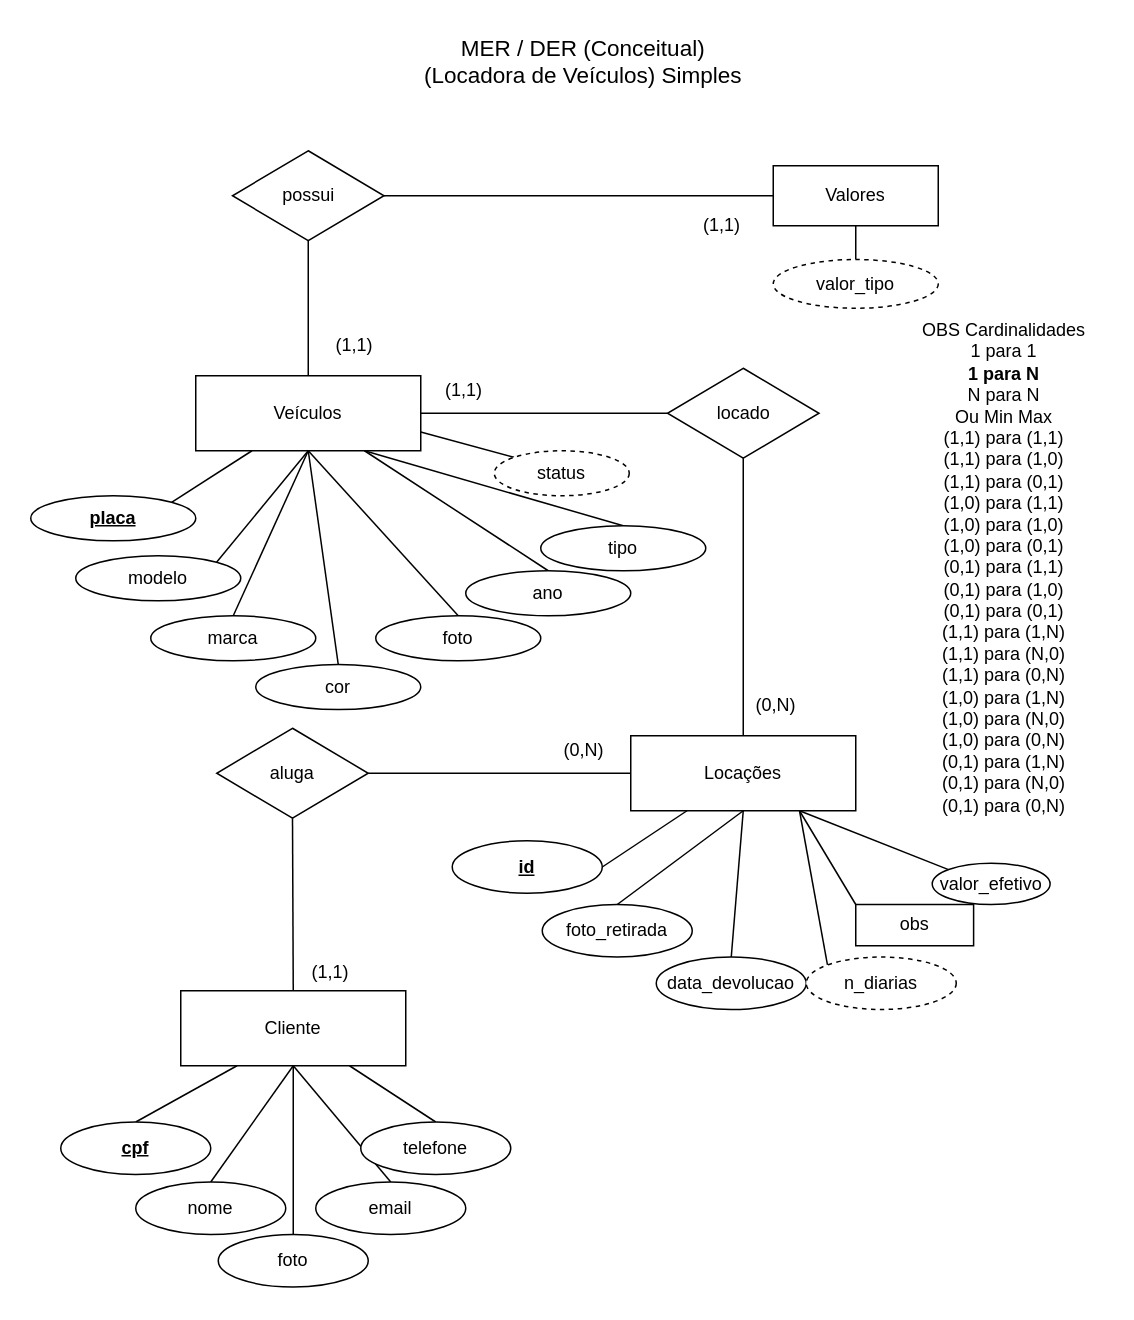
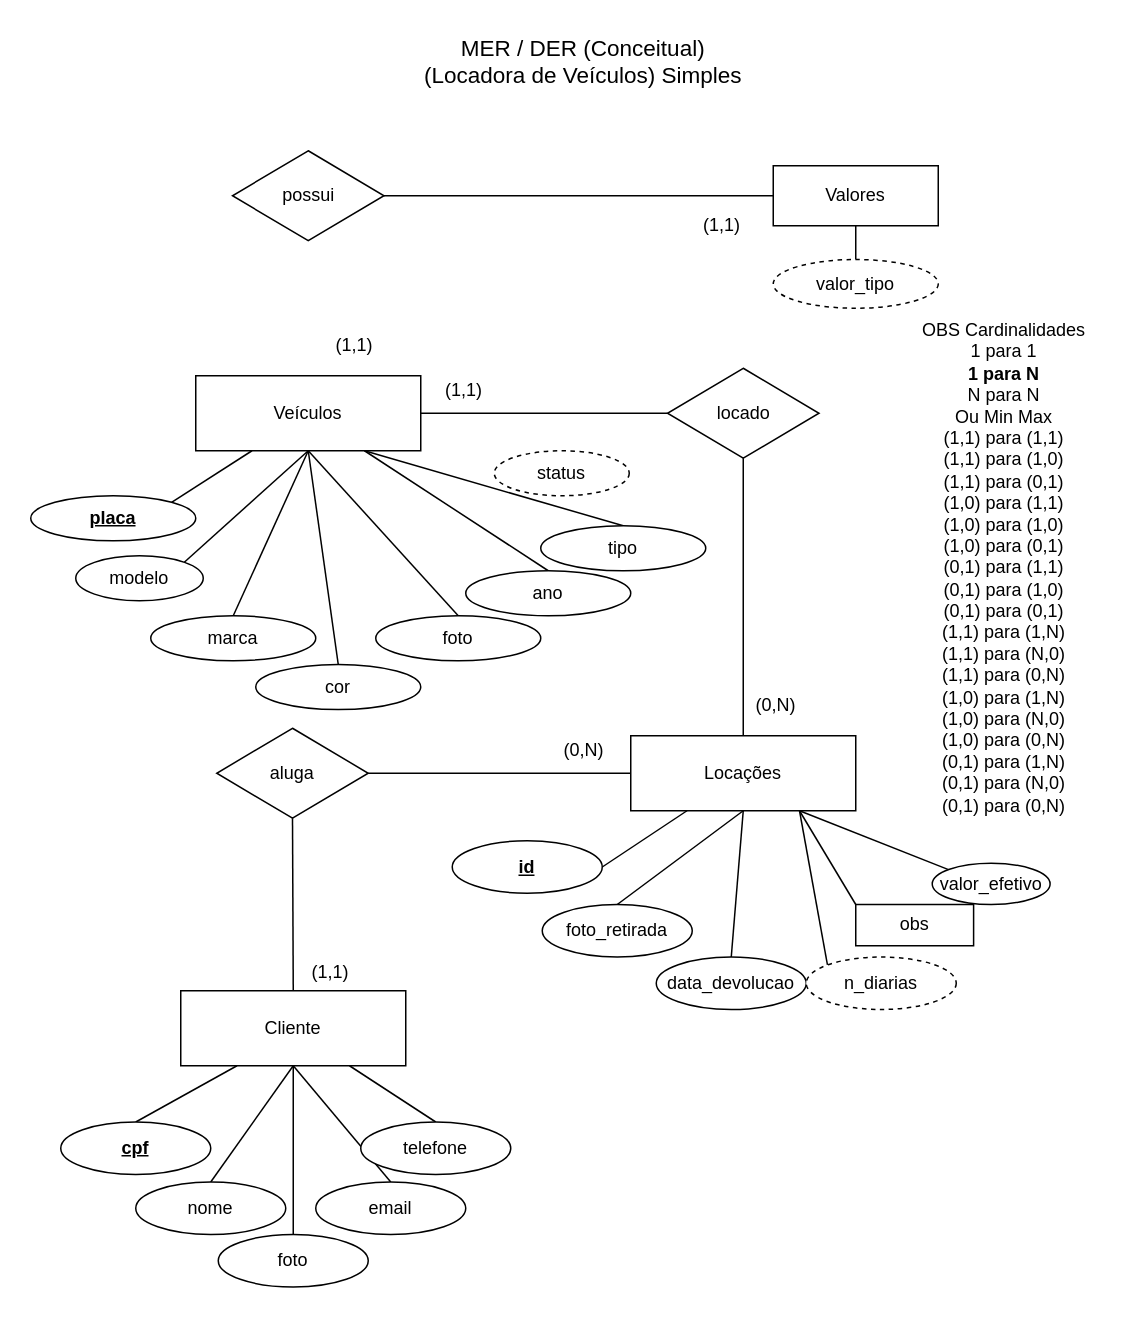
  <mxCell id="0" />
  <mxCell id="1" parent="0" />
- <mxCell id="2" style="edgeStyle=none;rounded=0;orthogonalLoop=1;jettySize=auto;html=1;exitX=0.5;exitY=0;exitDx=0;exitDy=0;entryX=0.5;entryY=1;entryDx=0;entryDy=0;endArrow=none;endFill=0;fontSize=12;" edge="1" parent="1" source="4" target="51"><mxGeometry relative="1" as="geometry" /></mxCell>
  <mxCell id="3" style="edgeStyle=none;rounded=0;orthogonalLoop=1;jettySize=auto;html=1;exitX=1;exitY=0.5;exitDx=0;exitDy=0;entryX=0;entryY=0.5;entryDx=0;entryDy=0;endArrow=none;endFill=0;fontSize=12;" edge="1" parent="1" source="4" target="56"><mxGeometry relative="1" as="geometry" /></mxCell>
  <mxCell id="4" value="Veículos" style="rounded=0;whiteSpace=wrap;html=1;" vertex="1" parent="1"><mxGeometry x="130" y="250" width="150" height="50" as="geometry" /></mxCell>
  <mxCell id="5" style="rounded=0;orthogonalLoop=1;jettySize=auto;html=1;exitX=1;exitY=0;exitDx=0;exitDy=0;entryX=0.25;entryY=1;entryDx=0;entryDy=0;endArrow=none;endFill=0;" edge="1" parent="1" source="6" target="4"><mxGeometry relative="1" as="geometry" /></mxCell>
  <mxCell id="6" value="placa" style="ellipse;whiteSpace=wrap;html=1;fontStyle=5;fillColor=#FFFFFF;" vertex="1" parent="1"><mxGeometry x="20" y="330" width="110" height="30" as="geometry" /></mxCell>
  <mxCell id="7" style="edgeStyle=none;rounded=0;orthogonalLoop=1;jettySize=auto;html=1;exitX=1;exitY=0;exitDx=0;exitDy=0;entryX=0.5;entryY=1;entryDx=0;entryDy=0;endArrow=none;endFill=0;" edge="1" parent="1" source="8" target="4"><mxGeometry relative="1" as="geometry" /></mxCell>
- <mxCell id="8" value="modelo" style="ellipse;whiteSpace=wrap;html=1;" vertex="1" parent="1"><mxGeometry x="50" y="370" width="110" height="30" as="geometry" /></mxCell>
+ <mxCell id="8" value="modelo" style="ellipse;whiteSpace=wrap;html=1;" vertex="1" parent="1"><mxGeometry x="50" y="370" width="85" height="30" as="geometry" /></mxCell>
  <mxCell id="9" style="edgeStyle=none;rounded=0;orthogonalLoop=1;jettySize=auto;html=1;exitX=0.5;exitY=0;exitDx=0;exitDy=0;entryX=0.5;entryY=1;entryDx=0;entryDy=0;endArrow=none;endFill=0;" edge="1" parent="1" source="10" target="4"><mxGeometry relative="1" as="geometry" /></mxCell>
  <mxCell id="10" value="marca" style="ellipse;whiteSpace=wrap;html=1;" vertex="1" parent="1"><mxGeometry x="100" y="410" width="110" height="30" as="geometry" /></mxCell>
  <mxCell id="11" style="edgeStyle=none;rounded=0;orthogonalLoop=1;jettySize=auto;html=1;exitX=0.5;exitY=0;exitDx=0;exitDy=0;entryX=0.5;entryY=1;entryDx=0;entryDy=0;endArrow=none;endFill=0;" edge="1" parent="1" source="12" target="4"><mxGeometry relative="1" as="geometry" /></mxCell>
  <mxCell id="12" value="cor" style="ellipse;whiteSpace=wrap;html=1;" vertex="1" parent="1"><mxGeometry x="170" y="442.5" width="110" height="30" as="geometry" /></mxCell>
  <mxCell id="13" style="edgeStyle=none;rounded=0;orthogonalLoop=1;jettySize=auto;html=1;exitX=0.5;exitY=0;exitDx=0;exitDy=0;entryX=0.75;entryY=1;entryDx=0;entryDy=0;endArrow=none;endFill=0;" edge="1" parent="1" source="14" target="4"><mxGeometry relative="1" as="geometry" /></mxCell>
  <mxCell id="14" value="tipo" style="ellipse;whiteSpace=wrap;html=1;" vertex="1" parent="1"><mxGeometry x="360" y="350" width="110" height="30" as="geometry" /></mxCell>
  <mxCell id="15" style="edgeStyle=none;rounded=0;orthogonalLoop=1;jettySize=auto;html=1;exitX=0.5;exitY=0;exitDx=0;exitDy=0;entryX=0.75;entryY=1;entryDx=0;entryDy=0;endArrow=none;endFill=0;" edge="1" parent="1" source="16" target="4"><mxGeometry relative="1" as="geometry" /></mxCell>
  <mxCell id="16" value="ano" style="ellipse;whiteSpace=wrap;html=1;" vertex="1" parent="1"><mxGeometry x="310" y="380" width="110" height="30" as="geometry" /></mxCell>
  <mxCell id="17" style="edgeStyle=none;rounded=0;orthogonalLoop=1;jettySize=auto;html=1;exitX=0;exitY=0.5;exitDx=0;exitDy=0;entryX=1;entryY=0.5;entryDx=0;entryDy=0;endArrow=none;endFill=0;fontSize=12;" edge="1" parent="1" source="18" target="60"><mxGeometry relative="1" as="geometry" /></mxCell>
  <mxCell id="18" value="Locações" style="rounded=0;whiteSpace=wrap;html=1;" vertex="1" parent="1"><mxGeometry x="420" y="490" width="150" height="50" as="geometry" /></mxCell>
  <mxCell id="19" value="Cliente" style="rounded=0;whiteSpace=wrap;html=1;" vertex="1" parent="1"><mxGeometry x="120" y="660" width="150" height="50" as="geometry" /></mxCell>
  <mxCell id="20" style="edgeStyle=none;rounded=0;orthogonalLoop=1;jettySize=auto;html=1;exitX=0.5;exitY=0;exitDx=0;exitDy=0;entryX=0.25;entryY=1;entryDx=0;entryDy=0;endArrow=none;endFill=0;" edge="1" parent="1" source="21" target="19"><mxGeometry relative="1" as="geometry" /></mxCell>
  <mxCell id="21" value="cpf" style="ellipse;whiteSpace=wrap;html=1;fontStyle=5;fillColor=#FFFFFF;" vertex="1" parent="1"><mxGeometry x="40" y="747.5" width="100" height="35" as="geometry" /></mxCell>
  <mxCell id="22" style="edgeStyle=none;rounded=0;orthogonalLoop=1;jettySize=auto;html=1;exitX=0.5;exitY=0;exitDx=0;exitDy=0;entryX=0.5;entryY=1;entryDx=0;entryDy=0;endArrow=none;endFill=0;" edge="1" parent="1" source="23" target="19"><mxGeometry relative="1" as="geometry" /></mxCell>
  <mxCell id="23" value="nome" style="ellipse;whiteSpace=wrap;html=1;" vertex="1" parent="1"><mxGeometry x="90" y="787.5" width="100" height="35" as="geometry" /></mxCell>
  <mxCell id="24" style="edgeStyle=none;rounded=0;orthogonalLoop=1;jettySize=auto;html=1;exitX=0.5;exitY=0;exitDx=0;exitDy=0;entryX=0.5;entryY=1;entryDx=0;entryDy=0;endArrow=none;endFill=0;" edge="1" parent="1" source="25" target="19"><mxGeometry relative="1" as="geometry" /></mxCell>
  <mxCell id="25" value="email" style="ellipse;whiteSpace=wrap;html=1;" vertex="1" parent="1"><mxGeometry x="210" y="787.5" width="100" height="35" as="geometry" /></mxCell>
  <mxCell id="26" style="edgeStyle=none;rounded=0;orthogonalLoop=1;jettySize=auto;html=1;exitX=0.5;exitY=0;exitDx=0;exitDy=0;endArrow=none;endFill=0;entryX=0.75;entryY=1;entryDx=0;entryDy=0;" edge="1" parent="1" source="27" target="19"><mxGeometry relative="1" as="geometry" /></mxCell>
  <mxCell id="27" value="telefone" style="ellipse;whiteSpace=wrap;html=1;" vertex="1" parent="1"><mxGeometry x="240" y="747.5" width="100" height="35" as="geometry" /></mxCell>
  <mxCell id="28" style="edgeStyle=none;rounded=0;orthogonalLoop=1;jettySize=auto;html=1;exitX=0.5;exitY=0;exitDx=0;exitDy=0;entryX=0.5;entryY=1;entryDx=0;entryDy=0;endArrow=none;endFill=0;" edge="1" parent="1" source="29" target="4"><mxGeometry relative="1" as="geometry" /></mxCell>
  <mxCell id="29" value="foto" style="ellipse;whiteSpace=wrap;html=1;" vertex="1" parent="1"><mxGeometry x="250" y="410" width="110" height="30" as="geometry" /></mxCell>
  <mxCell id="30" style="edgeStyle=none;rounded=0;orthogonalLoop=1;jettySize=auto;html=1;exitX=0.5;exitY=0;exitDx=0;exitDy=0;entryX=0.5;entryY=1;entryDx=0;entryDy=0;endArrow=none;endFill=0;" edge="1" parent="1" source="31" target="19"><mxGeometry relative="1" as="geometry" /></mxCell>
  <mxCell id="31" value="foto" style="ellipse;whiteSpace=wrap;html=1;" vertex="1" parent="1"><mxGeometry x="145" y="822.5" width="100" height="35" as="geometry" /></mxCell>
  <mxCell id="32" style="edgeStyle=none;rounded=0;orthogonalLoop=1;jettySize=auto;html=1;exitX=0.5;exitY=0;exitDx=0;exitDy=0;entryX=0.5;entryY=1;entryDx=0;entryDy=0;endArrow=none;endFill=0;" edge="1" parent="1" source="33" target="18"><mxGeometry relative="1" as="geometry" /></mxCell>
  <mxCell id="33" value="foto_retirada" style="ellipse;whiteSpace=wrap;html=1;" vertex="1" parent="1"><mxGeometry x="361" y="602.5" width="100" height="35" as="geometry" /></mxCell>
  <mxCell id="34" style="edgeStyle=none;rounded=0;orthogonalLoop=1;jettySize=auto;html=1;exitX=0.5;exitY=0;exitDx=0;exitDy=0;entryX=0.5;entryY=1;entryDx=0;entryDy=0;endArrow=none;endFill=0;" edge="1" parent="1" source="35" target="18"><mxGeometry relative="1" as="geometry" /></mxCell>
  <mxCell id="35" value="data_devolucao" style="ellipse;whiteSpace=wrap;html=1;" vertex="1" parent="1"><mxGeometry x="437" y="637.5" width="100" height="35" as="geometry" /></mxCell>
- <mxCell id="36" style="edgeStyle=none;rounded=0;orthogonalLoop=1;jettySize=auto;html=1;exitX=0;exitY=0;exitDx=0;exitDy=0;entryX=1;entryY=0.75;entryDx=0;entryDy=0;endArrow=none;endFill=0;" edge="1" parent="1" source="37" target="4"><mxGeometry relative="1" as="geometry" /></mxCell>
  <mxCell id="37" value="status" style="ellipse;whiteSpace=wrap;html=1;dashed=1;" vertex="1" parent="1"><mxGeometry x="329" y="300" width="90" height="30" as="geometry" /></mxCell>
  <mxCell id="38" style="edgeStyle=none;rounded=0;orthogonalLoop=1;jettySize=auto;html=1;exitX=0;exitY=0;exitDx=0;exitDy=0;endArrow=none;endFill=0;entryX=0.75;entryY=1;entryDx=0;entryDy=0;" edge="1" parent="1" source="39" target="18"><mxGeometry relative="1" as="geometry"><mxPoint x="610" y="530" as="targetPoint" /></mxGeometry></mxCell>
  <mxCell id="39" value="obs" style="whiteSpace=wrap;html=1;rounded=0;" vertex="1" parent="1"><mxGeometry x="570" y="602.5" width="78.57" height="27.5" as="geometry" /></mxCell>
  <mxCell id="40" value="Valores" style="rounded=0;whiteSpace=wrap;html=1;" vertex="1" parent="1"><mxGeometry x="515" y="110" width="110" height="40" as="geometry" /></mxCell>
  <mxCell id="41" style="edgeStyle=none;rounded=0;orthogonalLoop=1;jettySize=auto;html=1;exitX=0;exitY=0;exitDx=0;exitDy=0;entryX=0.75;entryY=1;entryDx=0;entryDy=0;endArrow=none;endFill=0;" edge="1" parent="1" source="42" target="18"><mxGeometry relative="1" as="geometry" /></mxCell>
  <mxCell id="42" value="n_diarias" style="ellipse;whiteSpace=wrap;html=1;dashed=1;" vertex="1" parent="1"><mxGeometry x="537" y="637.5" width="100" height="35" as="geometry" /></mxCell>
  <mxCell id="43" style="edgeStyle=none;rounded=0;orthogonalLoop=1;jettySize=auto;html=1;exitX=1;exitY=0.5;exitDx=0;exitDy=0;entryX=0.25;entryY=1;entryDx=0;entryDy=0;endArrow=none;endFill=0;" edge="1" parent="1" source="44" target="18"><mxGeometry relative="1" as="geometry" /></mxCell>
  <mxCell id="44" value="id" style="ellipse;whiteSpace=wrap;html=1;fontStyle=5;fillColor=#FFFFFF;" vertex="1" parent="1"><mxGeometry x="301" y="560" width="100" height="35" as="geometry" /></mxCell>
  <mxCell id="45" style="edgeStyle=none;rounded=0;orthogonalLoop=1;jettySize=auto;html=1;exitX=0.5;exitY=0;exitDx=0;exitDy=0;entryX=0.5;entryY=1;entryDx=0;entryDy=0;endArrow=none;endFill=0;" edge="1" parent="1" source="46" target="40"><mxGeometry relative="1" as="geometry" /></mxCell>
  <mxCell id="46" value="valor_tipo" style="ellipse;whiteSpace=wrap;html=1;fontStyle=0;dashed=1;" vertex="1" parent="1"><mxGeometry x="515" y="172.5" width="110" height="32.5" as="geometry" /></mxCell>
  <mxCell id="47" style="edgeStyle=none;rounded=0;orthogonalLoop=1;jettySize=auto;html=1;exitX=0;exitY=0;exitDx=0;exitDy=0;entryX=0.75;entryY=1;entryDx=0;entryDy=0;endArrow=none;endFill=0;" edge="1" parent="1" source="48" target="18"><mxGeometry relative="1" as="geometry" /></mxCell>
  <mxCell id="48" value="valor_efetivo" style="ellipse;whiteSpace=wrap;html=1;" vertex="1" parent="1"><mxGeometry x="621" y="575" width="78.57" height="27.5" as="geometry" /></mxCell>
  <mxCell id="49" value="MER / DER (Conceitual)&lt;br&gt;(Locadora de Veículos) Simples" style="text;html=1;strokeColor=none;fillColor=none;align=center;verticalAlign=middle;whiteSpace=wrap;rounded=0;dashed=1;fontSize=15;" vertex="1" parent="1"><mxGeometry x="240" y="20" width="297" height="40" as="geometry" /></mxCell>
  <mxCell id="50" style="edgeStyle=none;rounded=0;orthogonalLoop=1;jettySize=auto;html=1;exitX=1;exitY=0.5;exitDx=0;exitDy=0;entryX=0;entryY=0.5;entryDx=0;entryDy=0;endArrow=none;endFill=0;fontSize=12;" edge="1" parent="1" source="51" target="40"><mxGeometry relative="1" as="geometry" /></mxCell>
  <mxCell id="51" value="possui" style="rhombus;whiteSpace=wrap;html=1;fontSize=12;fillColor=none;" vertex="1" parent="1"><mxGeometry x="154.5" y="100" width="101" height="60" as="geometry" /></mxCell>
  <mxCell id="52" value="(1,1)" style="text;html=1;strokeColor=none;fillColor=none;align=center;verticalAlign=middle;whiteSpace=wrap;rounded=0;fontSize=12;" vertex="1" parent="1"><mxGeometry x="215.5" y="220" width="40" height="20" as="geometry" /></mxCell>
  <mxCell id="53" value="(1,1)" style="text;html=1;strokeColor=none;fillColor=none;align=center;verticalAlign=middle;whiteSpace=wrap;rounded=0;fontSize=12;" vertex="1" parent="1"><mxGeometry x="461" y="140" width="40" height="20" as="geometry" /></mxCell>
  <mxCell id="54" value="OBS Cardinalidades&lt;br&gt;1 para 1&lt;br&gt;&lt;b&gt;1 para N&lt;/b&gt;&lt;br&gt;N para N&lt;br&gt;Ou Min Max&lt;br&gt;(1,1) para (1,1)&lt;br&gt;(1,1) para (1,0)&lt;br&gt;(1,1) para (0,1)&lt;br&gt;(1,0) para (1,1)&lt;br&gt;(1,0) para (1,0)&lt;br&gt;(1,0) para (0,1)&lt;br&gt;(0,1) para (1,1)&lt;br&gt;(0,1) para (1,0)&lt;br&gt;(0,1) para (0,1)&lt;br&gt;(1,1) para (1,N)&lt;br&gt;(1,1) para (N,0)&lt;br&gt;(1,1) para (0,N)&lt;br&gt;(1,0) para (1,N)&lt;br&gt;(1,0) para (N,0)&lt;br&gt;(1,0) para (0,N)&lt;br&gt;(0,1) para (1,N)&lt;br&gt;(0,1) para (N,0)&lt;br&gt;(0,1) para (0,N)" style="text;html=1;strokeColor=none;fillColor=none;align=center;verticalAlign=middle;whiteSpace=wrap;rounded=0;fontSize=12;" vertex="1" parent="1"><mxGeometry x="603.57" y="215" width="130" height="325" as="geometry" /></mxCell>
  <mxCell id="55" style="edgeStyle=none;rounded=0;orthogonalLoop=1;jettySize=auto;html=1;exitX=0.5;exitY=1;exitDx=0;exitDy=0;entryX=0.5;entryY=0;entryDx=0;entryDy=0;endArrow=none;endFill=0;fontSize=12;" edge="1" parent="1" source="56" target="18"><mxGeometry relative="1" as="geometry" /></mxCell>
  <mxCell id="56" value="locado" style="rhombus;whiteSpace=wrap;html=1;fontSize=12;fillColor=none;" vertex="1" parent="1"><mxGeometry x="444.5" y="245" width="101" height="60" as="geometry" /></mxCell>
  <mxCell id="57" value="(1,1)" style="text;html=1;strokeColor=none;fillColor=none;align=center;verticalAlign=middle;whiteSpace=wrap;rounded=0;fontSize=12;" vertex="1" parent="1"><mxGeometry x="289" y="250" width="40" height="20" as="geometry" /></mxCell>
  <mxCell id="58" value="(0,N)" style="text;html=1;strokeColor=none;fillColor=none;align=center;verticalAlign=middle;whiteSpace=wrap;rounded=0;fontSize=12;" vertex="1" parent="1"><mxGeometry x="497" y="460" width="40" height="20" as="geometry" /></mxCell>
  <mxCell id="59" style="edgeStyle=none;rounded=0;orthogonalLoop=1;jettySize=auto;html=1;exitX=0.5;exitY=1;exitDx=0;exitDy=0;entryX=0.5;entryY=0;entryDx=0;entryDy=0;endArrow=none;endFill=0;fontSize=12;" edge="1" parent="1" source="60" target="19"><mxGeometry relative="1" as="geometry" /></mxCell>
  <mxCell id="60" value="aluga" style="rhombus;whiteSpace=wrap;html=1;fontSize=12;fillColor=none;" vertex="1" parent="1"><mxGeometry x="144" y="485" width="101" height="60" as="geometry" /></mxCell>
  <mxCell id="61" value="(1,1)" style="text;html=1;strokeColor=none;fillColor=none;align=center;verticalAlign=middle;whiteSpace=wrap;rounded=0;fontSize=12;" vertex="1" parent="1"><mxGeometry x="200" y="637.5" width="40" height="20" as="geometry" /></mxCell>
  <mxCell id="62" value="(0,N)" style="text;html=1;strokeColor=none;fillColor=none;align=center;verticalAlign=middle;whiteSpace=wrap;rounded=0;fontSize=12;" vertex="1" parent="1"><mxGeometry x="368.5" y="490" width="40" height="20" as="geometry" /></mxCell>
